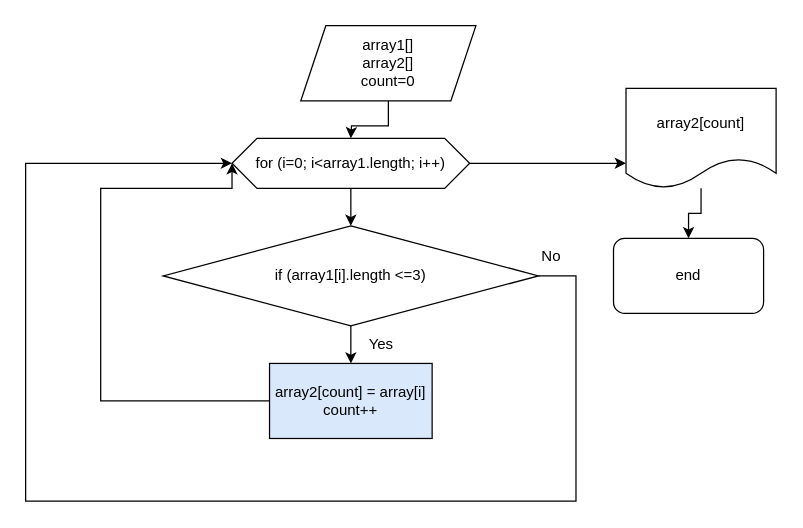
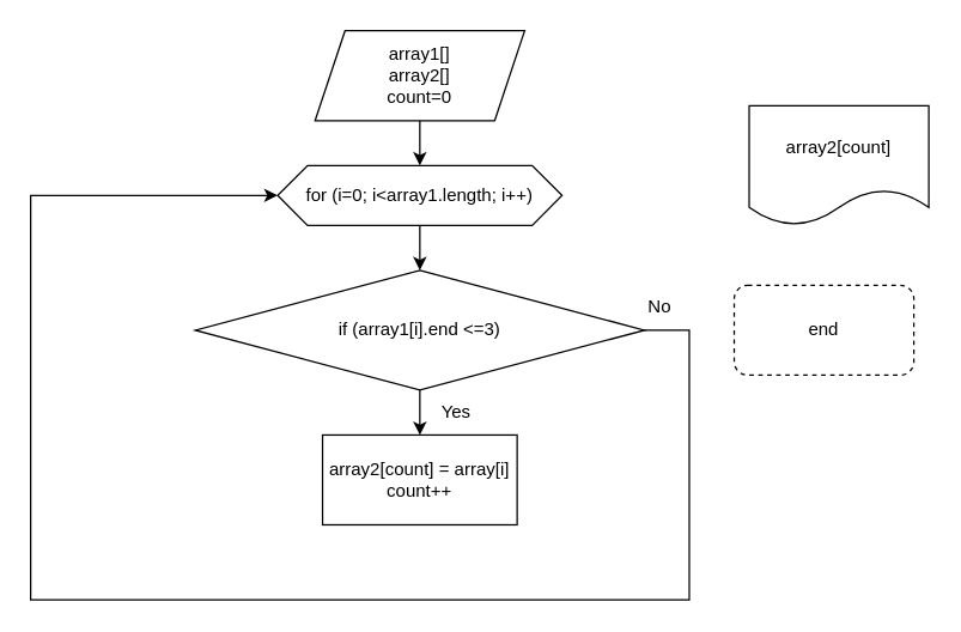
  <mxCell id="0" />
  <mxCell id="1" parent="0" />
  <mxCell id="2" value="" style="edgeStyle=orthogonalEdgeStyle;rounded=0;orthogonalLoop=1;jettySize=auto;html=1;" edge="1" parent="1" source="3"><mxGeometry relative="1" as="geometry"><mxPoint x="280" y="110" as="targetPoint" /></mxGeometry></mxCell>
- <mxCell id="3" value="array1[]&lt;br&gt;array2[]&lt;br&gt;count=0" style="shape=parallelogram;perimeter=parallelogramPerimeter;whiteSpace=wrap;html=1;fixedSize=1;" vertex="1" parent="1"><mxGeometry x="240" y="20" width="140" height="60" as="geometry" /></mxCell>
+ <mxCell id="3" value="array1[]&lt;br&gt;array2[]&lt;br&gt;count=0" style="shape=parallelogram;perimeter=parallelogramPerimeter;whiteSpace=wrap;html=1;fixedSize=1;" vertex="1" parent="1"><mxGeometry x="210" y="20" width="140" height="60" as="geometry" /></mxCell>
  <mxCell id="4" value="Yes" style="text;html=1;align=center;verticalAlign=middle;resizable=0;points=[];autosize=1;strokeColor=none;fillColor=none;" vertex="1" parent="1"><mxGeometry x="284" y="260" width="40" height="30" as="geometry" /></mxCell>
  <mxCell id="5" value="No" style="text;html=1;align=center;verticalAlign=middle;resizable=0;points=[];autosize=1;strokeColor=none;fillColor=none;" vertex="1" parent="1"><mxGeometry x="420" y="190" width="40" height="30" as="geometry" /></mxCell>
- <mxCell id="6" value="" style="edgeStyle=orthogonalEdgeStyle;rounded=0;orthogonalLoop=1;jettySize=auto;html=1;exitX=0;exitY=0.5;exitDx=0;exitDy=0;entryX=0;entryY=0.5;entryDx=0;entryDy=0;" edge="1" parent="1" source="13" target="9"><mxGeometry relative="1" as="geometry"><mxPoint x="120" y="200" as="targetPoint" /><Array as="points"><mxPoint x="80" y="320" /><mxPoint x="80" y="150" /><mxPoint x="185" y="150" /></Array><mxPoint x="70" y="592" as="sourcePoint" /></mxGeometry></mxCell>
  <mxCell id="7" value="" style="edgeStyle=orthogonalEdgeStyle;rounded=0;orthogonalLoop=1;jettySize=auto;html=1;" edge="1" parent="1" source="9" target="11"><mxGeometry relative="1" as="geometry" /></mxCell>
- <mxCell id="8" style="edgeStyle=orthogonalEdgeStyle;rounded=0;orthogonalLoop=1;jettySize=auto;html=1;" edge="1" parent="1" source="9" target="15"><mxGeometry relative="1" as="geometry"><mxPoint x="485" y="130" as="targetPoint" /><Array as="points"><mxPoint x="490" y="130" /><mxPoint x="490" y="130" /></Array></mxGeometry></mxCell>
  <mxCell id="9" value="for (i=0; i&amp;lt;array1.length; i++)" style="shape=hexagon;perimeter=hexagonPerimeter2;whiteSpace=wrap;html=1;fixedSize=1;" vertex="1" parent="1"><mxGeometry x="185" y="110" width="190" height="40" as="geometry" /></mxCell>
  <mxCell id="10" value="" style="edgeStyle=orthogonalEdgeStyle;rounded=0;orthogonalLoop=1;jettySize=auto;html=1;" edge="1" parent="1" source="11" target="13"><mxGeometry relative="1" as="geometry" /></mxCell>
- <mxCell id="11" value="if (array1[i].length &amp;lt;=3)" style="rhombus;whiteSpace=wrap;html=1;" vertex="1" parent="1"><mxGeometry x="130" y="180" width="300" height="80" as="geometry" /></mxCell>
+ <mxCell id="11" value="if (array1[i].end &amp;lt;=3)" style="rhombus;whiteSpace=wrap;html=1;" vertex="1" parent="1"><mxGeometry x="130" y="180" width="300" height="80" as="geometry" /></mxCell>
  <mxCell id="12" style="edgeStyle=orthogonalEdgeStyle;rounded=0;orthogonalLoop=1;jettySize=auto;html=1;entryX=0;entryY=0.5;entryDx=0;entryDy=0;exitX=1;exitY=0.5;exitDx=0;exitDy=0;" edge="1" parent="1" source="11" target="9"><mxGeometry relative="1" as="geometry"><Array as="points"><mxPoint x="460" y="220" /><mxPoint x="460" y="400" /><mxPoint x="20" y="400" /><mxPoint x="20" y="130" /></Array></mxGeometry></mxCell>
- <mxCell id="13" value="array2[count] = array[i]&lt;br&gt;count++" style="rounded=0;whiteSpace=wrap;html=1;fillColor=#dae8fc;" vertex="1" parent="1"><mxGeometry x="215" y="290" width="130" height="60" as="geometry" /></mxCell>
- <mxCell id="14" value="" style="edgeStyle=orthogonalEdgeStyle;rounded=0;orthogonalLoop=1;jettySize=auto;html=1;" edge="1" parent="1" source="15" target="16"><mxGeometry relative="1" as="geometry" /></mxCell>
+ <mxCell id="13" value="array2[count] = array[i]&lt;br&gt;count++" style="rounded=0;whiteSpace=wrap;html=1;" vertex="1" parent="1"><mxGeometry x="215" y="290" width="130" height="60" as="geometry" /></mxCell>
  <mxCell id="15" value="array2[count]" style="shape=document;whiteSpace=wrap;html=1;boundedLbl=1;" vertex="1" parent="1"><mxGeometry x="500" y="70" width="120" height="80" as="geometry" /></mxCell>
- <mxCell id="16" value="end" style="rounded=1;whiteSpace=wrap;html=1;" vertex="1" parent="1"><mxGeometry x="490" y="190" width="120" height="60" as="geometry" /></mxCell>
+ <mxCell id="16" value="end" style="rounded=1;whiteSpace=wrap;html=1;dashed=1;" vertex="1" parent="1"><mxGeometry x="490" y="190" width="120" height="60" as="geometry" /></mxCell>
